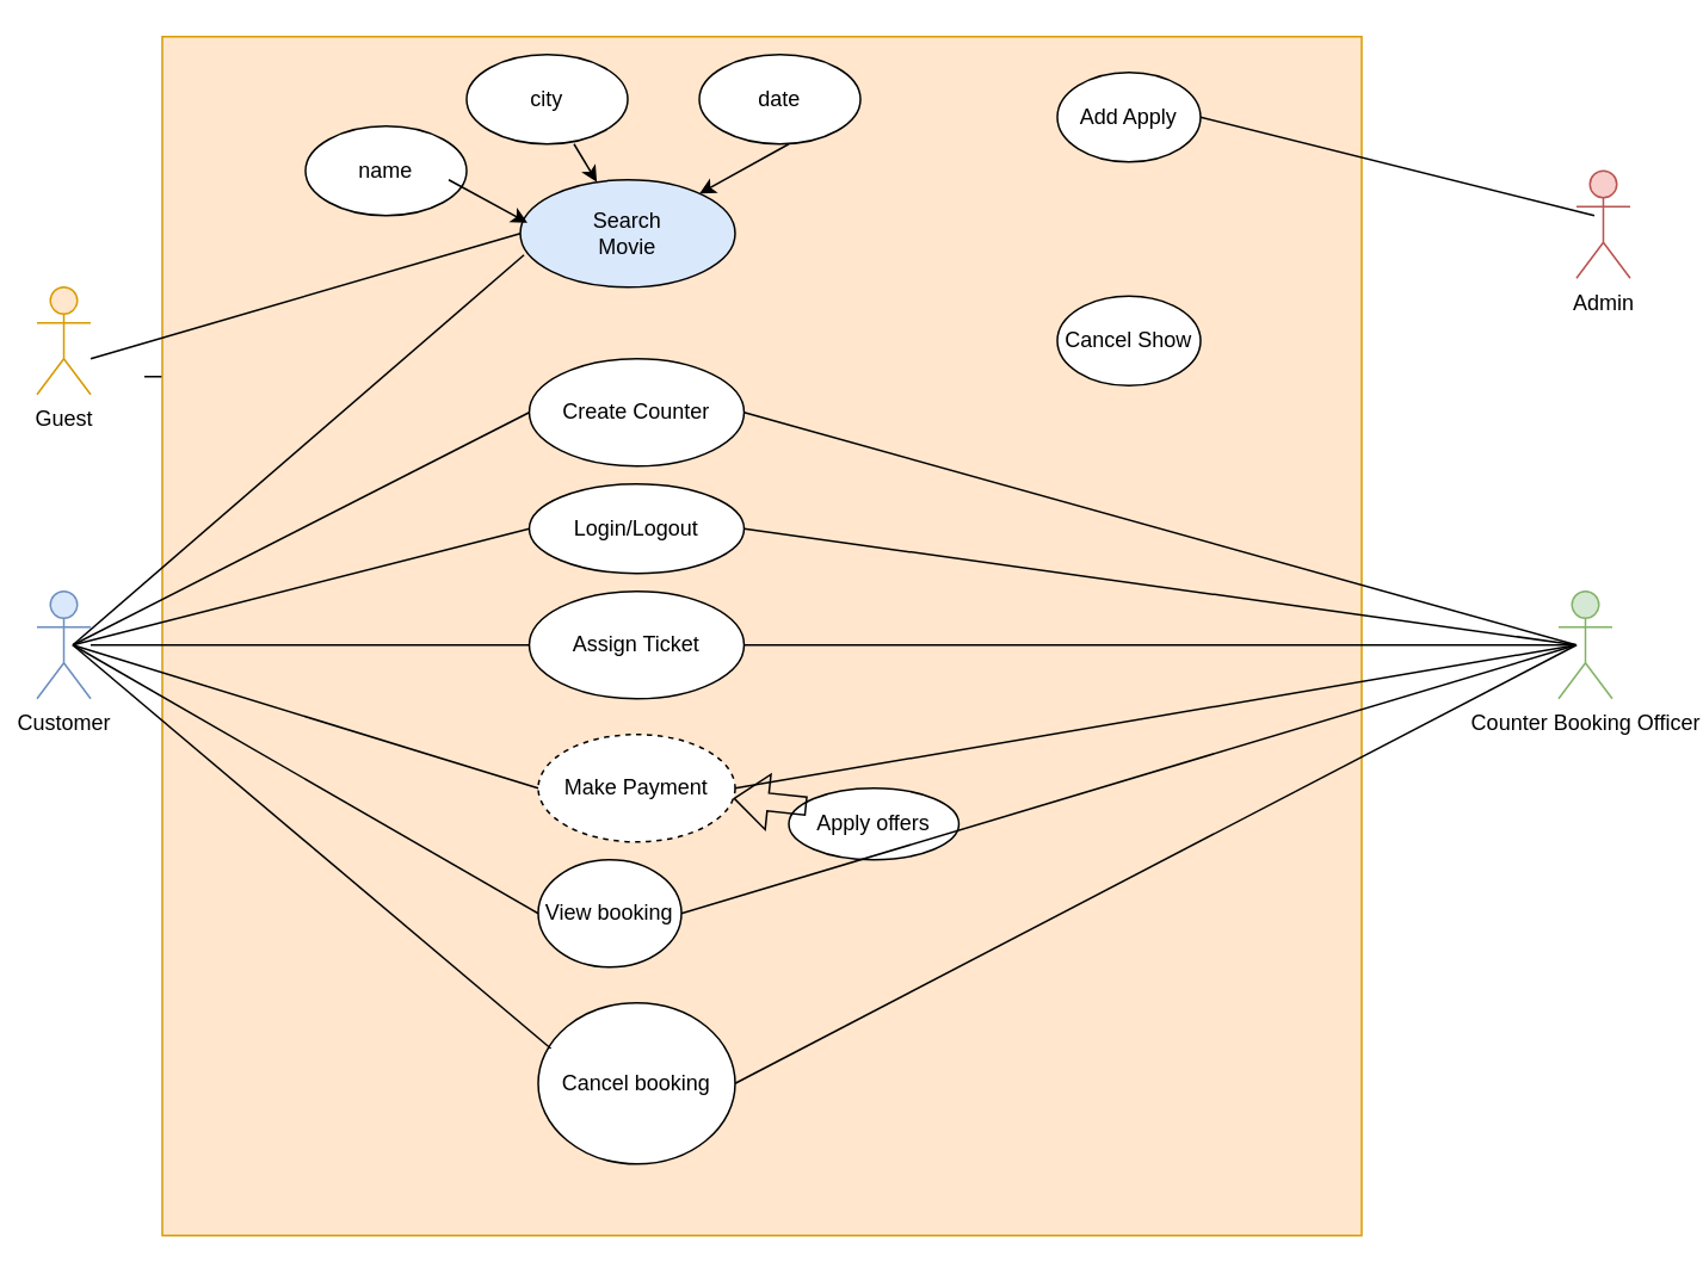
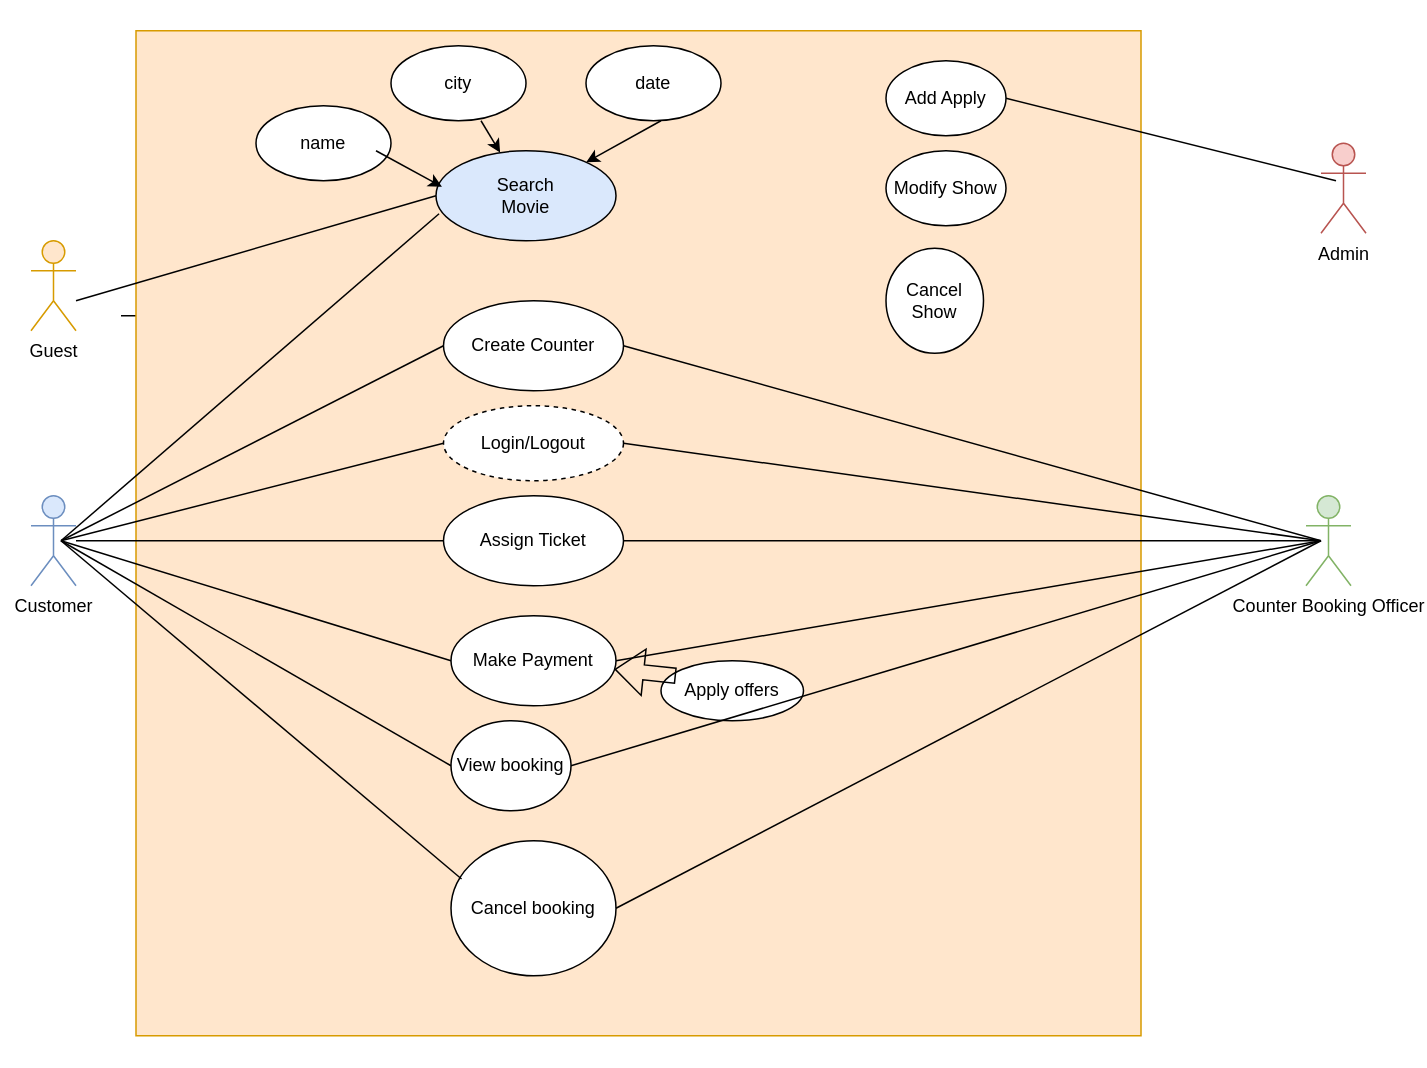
  <mxCell id="0" />
  <mxCell id="1" parent="0" />
  <mxCell id="2" value="" style="edgeStyle=orthogonalEdgeStyle;rounded=0;orthogonalLoop=1;jettySize=auto;html=1;" edge="1" parent="1"><mxGeometry relative="1" as="geometry"><mxPoint x="80" y="210" as="sourcePoint" /><mxPoint x="320" y="150" as="targetPoint" /><Array as="points"><mxPoint x="100" y="210" /><mxPoint x="100" y="150" /></Array></mxGeometry></mxCell>
  <mxCell id="3" value="Guest" style="shape=umlActor;verticalLabelPosition=bottom;verticalAlign=top;html=1;outlineConnect=0;fillColor=#ffe6cc;strokeColor=#d79b00;" vertex="1" parent="1"><mxGeometry x="20" y="160" width="30" height="60" as="geometry" /></mxCell>
  <mxCell id="4" value="" style="whiteSpace=wrap;html=1;aspect=fixed;fillColor=#ffe6cc;strokeColor=#d79b00;" vertex="1" parent="1"><mxGeometry x="90" width="670" height="670" as="geometry" y="20" /></mxCell>
  <mxCell id="5" value="Customer" style="shape=umlActor;verticalLabelPosition=bottom;verticalAlign=top;html=1;outlineConnect=0;fillColor=#dae8fc;strokeColor=#6c8ebf;" vertex="1" parent="1"><mxGeometry x="20" y="330" width="30" height="60" as="geometry" /></mxCell>
  <mxCell id="6" value="Search&lt;br&gt;Movie" style="ellipse;whiteSpace=wrap;html=1;fillColor=#dae8fc;" vertex="1" parent="1"><mxGeometry x="290" y="100" width="120" height="60" as="geometry" /></mxCell>
  <mxCell id="7" value="name" style="ellipse;whiteSpace=wrap;html=1;" vertex="1" parent="1"><mxGeometry x="170" y="70" width="90" height="50" as="geometry" /></mxCell>
  <mxCell id="8" value="city" style="ellipse;whiteSpace=wrap;html=1;" vertex="1" parent="1"><mxGeometry x="260" y="30" width="90" height="50" as="geometry" /></mxCell>
  <mxCell id="9" value="date" style="ellipse;whiteSpace=wrap;html=1;" vertex="1" parent="1"><mxGeometry x="390" y="30" width="90" height="50" as="geometry" /></mxCell>
  <mxCell id="10" value="" style="endArrow=classic;html=1;rounded=0;entryX=0.033;entryY=0.4;entryDx=0;entryDy=0;entryPerimeter=0;" edge="1" parent="1" target="6"><mxGeometry width="50" height="50" relative="1" as="geometry"><mxPoint x="250" y="100" as="sourcePoint" /><mxPoint x="300" y="50" as="targetPoint" /></mxGeometry></mxCell>
  <mxCell id="11" value="" style="endArrow=classic;html=1;rounded=0;" edge="1" parent="1" target="6"><mxGeometry width="50" height="50" relative="1" as="geometry"><mxPoint x="320" y="80" as="sourcePoint" /><mxPoint x="370" y="30" as="targetPoint" /></mxGeometry></mxCell>
  <mxCell id="12" value="" style="endArrow=classic;html=1;rounded=0;" edge="1" parent="1" target="6"><mxGeometry width="50" height="50" relative="1" as="geometry"><mxPoint x="440" y="80" as="sourcePoint" /><mxPoint x="490" y="30" as="targetPoint" /></mxGeometry></mxCell>
  <mxCell id="13" value="Create Counter" style="ellipse;whiteSpace=wrap;html=1;" vertex="1" parent="1"><mxGeometry x="295" y="200" width="120" height="60" as="geometry" /></mxCell>
  <mxCell id="14" value="Assign Ticket" style="ellipse;whiteSpace=wrap;html=1;" vertex="1" parent="1"><mxGeometry x="295" y="330" width="120" height="60" as="geometry" /></mxCell>
  <mxCell id="15" value="Apply offers" style="ellipse;whiteSpace=wrap;html=1;" vertex="1" parent="1"><mxGeometry x="440" y="440" width="95" height="40" as="geometry" /></mxCell>
- <mxCell id="16" value="Make Payment" style="ellipse;whiteSpace=wrap;html=1;dashed=1;" vertex="1" parent="1"><mxGeometry x="300" y="410" width="110" height="60" as="geometry" /></mxCell>
+ <mxCell id="16" value="Make Payment" style="ellipse;whiteSpace=wrap;html=1;" vertex="1" parent="1"><mxGeometry x="300" y="410" width="110" height="60" as="geometry" /></mxCell>
  <mxCell id="17" value="View booking" style="ellipse;whiteSpace=wrap;html=1;" vertex="1" parent="1"><mxGeometry x="300" y="480" width="80" height="60" as="geometry" /></mxCell>
  <mxCell id="18" value="Cancel booking" style="ellipse;whiteSpace=wrap;html=1;" vertex="1" parent="1"><mxGeometry x="300" y="560" width="110" height="90" as="geometry" /></mxCell>
  <mxCell id="19" value="Counter Booking Officer" style="shape=umlActor;verticalLabelPosition=bottom;verticalAlign=top;html=1;outlineConnect=0;fillColor=#d5e8d4;strokeColor=#82b366;" vertex="1" parent="1"><mxGeometry x="870" y="330" width="30" height="60" as="geometry" /></mxCell>
  <mxCell id="20" value="Admin" style="shape=umlActor;verticalLabelPosition=bottom;verticalAlign=top;html=1;outlineConnect=0;fillColor=#f8cecc;strokeColor=#b85450;" vertex="1" parent="1"><mxGeometry x="880" y="95" width="30" height="60" as="geometry" /></mxCell>
  <mxCell id="21" value="Add Apply" style="ellipse;whiteSpace=wrap;html=1;" vertex="1" parent="1"><mxGeometry x="590" y="40" width="80" height="50" as="geometry" /></mxCell>
- <mxCell id="23" value="Cancel Show" style="ellipse;whiteSpace=wrap;html=1;" vertex="1" parent="1"><mxGeometry x="590" y="165" width="80" height="50" as="geometry" /></mxCell>
+ <mxCell id="22" value="Modify Show" style="ellipse;whiteSpace=wrap;html=1;" vertex="1" parent="1"><mxGeometry x="590" y="100" width="80" height="50" as="geometry" /></mxCell>
+ <mxCell id="23" value="Cancel Show" style="ellipse;whiteSpace=wrap;html=1;" vertex="1" parent="1"><mxGeometry x="590" y="165" width="65" height="70" as="geometry" /></mxCell>
  <mxCell id="24" value="" style="endArrow=none;html=1;rounded=0;entryX=0;entryY=0.5;entryDx=0;entryDy=0;" edge="1" parent="1" target="6"><mxGeometry width="50" height="50" relative="1" as="geometry"><mxPoint x="50" y="200" as="sourcePoint" /><mxPoint x="100" y="150" as="targetPoint" /></mxGeometry></mxCell>
  <mxCell id="25" value="" style="endArrow=none;html=1;rounded=0;entryX=0;entryY=0.5;entryDx=0;entryDy=0;" edge="1" parent="1" target="13"><mxGeometry width="50" height="50" relative="1" as="geometry"><mxPoint x="40" y="360" as="sourcePoint" /><mxPoint x="90" y="310" as="targetPoint" /></mxGeometry></mxCell>
  <mxCell id="26" value="" style="endArrow=none;html=1;rounded=0;entryX=0;entryY=0.5;entryDx=0;entryDy=0;" edge="1" parent="1" target="14"><mxGeometry width="50" height="50" relative="1" as="geometry"><mxPoint x="50" y="360" as="sourcePoint" /><mxPoint x="290" y="270" as="targetPoint" /></mxGeometry></mxCell>
- <mxCell id="27" value="Login/Logout" style="ellipse;whiteSpace=wrap;html=1;" vertex="1" parent="1"><mxGeometry x="295" y="270" width="120" height="50" as="geometry" /></mxCell>
+ <mxCell id="27" value="Login/Logout" style="ellipse;whiteSpace=wrap;html=1;dashed=1;" vertex="1" parent="1"><mxGeometry x="295" y="270" width="120" height="50" as="geometry" /></mxCell>
  <mxCell id="28" value="" style="endArrow=none;html=1;rounded=0;entryX=0;entryY=0.5;entryDx=0;entryDy=0;" edge="1" parent="1" target="27"><mxGeometry width="50" height="50" relative="1" as="geometry"><mxPoint x="40" y="360" as="sourcePoint" /><mxPoint x="90" y="310" as="targetPoint" /></mxGeometry></mxCell>
  <mxCell id="29" value="" style="endArrow=none;html=1;rounded=0;entryX=0.017;entryY=0.7;entryDx=0;entryDy=0;entryPerimeter=0;" edge="1" parent="1" target="6"><mxGeometry width="50" height="50" relative="1" as="geometry"><mxPoint x="40" y="360" as="sourcePoint" /><mxPoint x="90" y="310" as="targetPoint" /></mxGeometry></mxCell>
  <mxCell id="30" value="" style="endArrow=none;html=1;rounded=0;entryX=0;entryY=0.5;entryDx=0;entryDy=0;" edge="1" parent="1" target="16"><mxGeometry width="50" height="50" relative="1" as="geometry"><mxPoint x="40" y="360" as="sourcePoint" /><mxPoint x="90" y="310" as="targetPoint" /></mxGeometry></mxCell>
  <mxCell id="31" value="" style="endArrow=none;html=1;rounded=0;entryX=0;entryY=0.5;entryDx=0;entryDy=0;" edge="1" parent="1" target="17"><mxGeometry width="50" height="50" relative="1" as="geometry"><mxPoint x="40" y="360" as="sourcePoint" /><mxPoint x="90" y="310" as="targetPoint" /></mxGeometry></mxCell>
  <mxCell id="32" value="" style="endArrow=none;html=1;rounded=0;entryX=0.064;entryY=0.283;entryDx=0;entryDy=0;entryPerimeter=0;" edge="1" parent="1" target="18"><mxGeometry width="50" height="50" relative="1" as="geometry"><mxPoint x="40" y="360" as="sourcePoint" /><mxPoint x="310" y="520" as="targetPoint" /></mxGeometry></mxCell>
  <mxCell id="33" value="" style="endArrow=none;html=1;rounded=0;exitX=1;exitY=0.5;exitDx=0;exitDy=0;" edge="1" parent="1" source="21"><mxGeometry width="50" height="50" relative="1" as="geometry"><mxPoint x="840" y="170" as="sourcePoint" /><mxPoint x="890" y="120" as="targetPoint" /></mxGeometry></mxCell>
  <mxCell id="34" value="" style="endArrow=none;html=1;rounded=0;entryX=1;entryY=0.5;entryDx=0;entryDy=0;" edge="1" parent="1" target="13"><mxGeometry width="50" height="50" relative="1" as="geometry"><mxPoint x="880" y="360" as="sourcePoint" /><mxPoint x="930" y="310" as="targetPoint" /></mxGeometry></mxCell>
  <mxCell id="35" value="" style="endArrow=none;html=1;rounded=0;entryX=1;entryY=0.5;entryDx=0;entryDy=0;" edge="1" parent="1" target="27"><mxGeometry width="50" height="50" relative="1" as="geometry"><mxPoint x="880" y="360" as="sourcePoint" /><mxPoint x="425" y="240" as="targetPoint" /></mxGeometry></mxCell>
  <mxCell id="36" value="" style="endArrow=none;html=1;rounded=0;entryX=1;entryY=0.5;entryDx=0;entryDy=0;" edge="1" parent="1" target="14"><mxGeometry width="50" height="50" relative="1" as="geometry"><mxPoint x="880" y="360" as="sourcePoint" /><mxPoint x="425" y="305" as="targetPoint" /></mxGeometry></mxCell>
  <mxCell id="37" value="" style="endArrow=none;html=1;rounded=0;entryX=1;entryY=0.5;entryDx=0;entryDy=0;" edge="1" parent="1" target="16"><mxGeometry width="50" height="50" relative="1" as="geometry"><mxPoint x="880" y="360" as="sourcePoint" /><mxPoint x="425" y="370" as="targetPoint" /></mxGeometry></mxCell>
  <mxCell id="38" value="" style="endArrow=none;html=1;rounded=0;exitX=1;exitY=0.5;exitDx=0;exitDy=0;" edge="1" parent="1" source="17"><mxGeometry width="50" height="50" relative="1" as="geometry"><mxPoint x="830" y="410" as="sourcePoint" /><mxPoint x="880" y="360" as="targetPoint" /></mxGeometry></mxCell>
  <mxCell id="39" value="" style="endArrow=none;html=1;rounded=0;exitX=1;exitY=0.5;exitDx=0;exitDy=0;" edge="1" parent="1" source="18"><mxGeometry width="50" height="50" relative="1" as="geometry"><mxPoint x="420" y="520" as="sourcePoint" /><mxPoint x="880" y="360" as="targetPoint" /></mxGeometry></mxCell>
  <mxCell id="40" value="" style="shape=flexArrow;endArrow=classic;html=1;rounded=0;" edge="1" parent="1" target="16"><mxGeometry width="50" height="50" relative="1" as="geometry"><mxPoint x="450" y="450" as="sourcePoint" /><mxPoint x="500" y="400" as="targetPoint" /></mxGeometry></mxCell>
